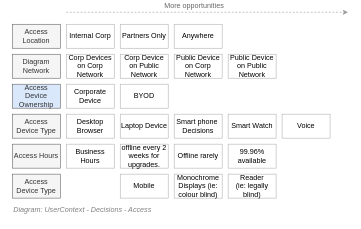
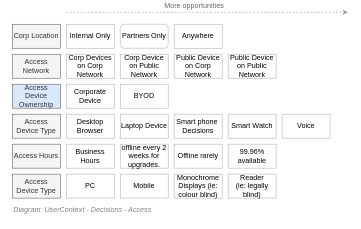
  <mxCell id="0" />
  <mxCell id="1" value="Diagram" style="" parent="0" />
- <mxCell id="2" value="Internal Corp" style="rounded=0;whiteSpace=wrap;html=1;shadow=0;glass=0;comic=0;strokeColor=#B3B3B3;fillColor=none;fontSize=12;align=center;" vertex="1" parent="1"><mxGeometry x="110" y="40" width="80" height="40" as="geometry" /></mxCell>
- <mxCell id="3" value="Partners Only" style="rounded=0;whiteSpace=wrap;html=1;shadow=0;glass=0;comic=0;strokeColor=#B3B3B3;fillColor=none;fontSize=12;align=center;" vertex="1" parent="1"><mxGeometry x="200" y="40" width="80" height="40" as="geometry" /></mxCell>
+ <mxCell id="2" value="Internal Only" style="rounded=0;whiteSpace=wrap;html=1;shadow=0;glass=0;comic=0;strokeColor=#B3B3B3;fillColor=none;fontSize=12;align=center;" vertex="1" parent="1"><mxGeometry x="110" y="40" width="80" height="40" as="geometry" /></mxCell>
+ <mxCell id="3" value="Partners Only" style="whiteSpace=wrap;html=1;shadow=0;glass=0;comic=0;strokeColor=#B3B3B3;fillColor=none;fontSize=12;align=center;rounded=1;" vertex="1" parent="1"><mxGeometry x="200" y="40" width="80" height="40" as="geometry" /></mxCell>
  <mxCell id="4" value="Anywhere" style="rounded=0;whiteSpace=wrap;html=1;shadow=0;glass=0;comic=0;strokeColor=#B3B3B3;fillColor=none;fontSize=12;align=center;" vertex="1" parent="1"><mxGeometry x="290" y="40" width="80" height="40" as="geometry" /></mxCell>
- <mxCell id="5" value="Access Location" style="rounded=0;whiteSpace=wrap;html=1;shadow=0;glass=0;comic=0;strokeColor=#666666;fillColor=#f5f5f5;fontSize=12;align=center;fontColor=#333333;" vertex="1" parent="1"><mxGeometry x="20" y="40" width="80" height="40" as="geometry" /></mxCell>
+ <mxCell id="5" value="Corp Location" style="rounded=0;whiteSpace=wrap;html=1;shadow=0;glass=0;comic=0;strokeColor=#666666;fillColor=#f5f5f5;fontSize=12;align=center;fontColor=#333333;" vertex="1" parent="1"><mxGeometry x="20" y="40" width="80" height="40" as="geometry" /></mxCell>
  <mxCell id="6" value="Corp Devices on Corp Network" style="rounded=0;whiteSpace=wrap;html=1;shadow=0;glass=0;comic=0;strokeColor=#B3B3B3;fillColor=none;fontSize=12;align=center;" vertex="1" parent="1"><mxGeometry x="110" y="90" width="80" height="40" as="geometry" /></mxCell>
  <mxCell id="7" value="Corp Device on Public Network" style="rounded=0;whiteSpace=wrap;html=1;shadow=0;glass=0;comic=0;strokeColor=#B3B3B3;fillColor=none;fontSize=12;align=center;" vertex="1" parent="1"><mxGeometry x="200" y="90" width="80" height="40" as="geometry" /></mxCell>
  <mxCell id="8" value="Public Device&lt;br&gt;on Corp Network" style="rounded=0;whiteSpace=wrap;html=1;shadow=0;glass=0;comic=0;strokeColor=#B3B3B3;fillColor=none;fontSize=12;align=center;" vertex="1" parent="1"><mxGeometry x="290" y="90" width="80" height="40" as="geometry" /></mxCell>
- <mxCell id="9" value="Diagram Network" style="rounded=0;whiteSpace=wrap;html=1;shadow=0;glass=0;comic=0;strokeColor=#666666;fillColor=#f5f5f5;fontSize=12;align=center;fontColor=#333333;" vertex="1" parent="1"><mxGeometry x="20" y="90" width="80" height="40" as="geometry" /></mxCell>
+ <mxCell id="9" value="Access Network" style="rounded=0;whiteSpace=wrap;html=1;shadow=0;glass=0;comic=0;strokeColor=#666666;fillColor=#f5f5f5;fontSize=12;align=center;fontColor=#333333;" vertex="1" parent="1"><mxGeometry x="20" y="90" width="80" height="40" as="geometry" /></mxCell>
  <mxCell id="10" value="Public Device on Public Network" style="rounded=0;whiteSpace=wrap;html=1;shadow=0;glass=0;comic=0;strokeColor=#B3B3B3;fillColor=none;fontSize=12;align=center;" vertex="1" parent="1"><mxGeometry x="380" y="90" width="80" height="40" as="geometry" /></mxCell>
  <mxCell id="11" value="Access Device Ownership" style="rounded=0;whiteSpace=wrap;html=1;shadow=0;glass=0;comic=0;strokeColor=#666666;fillColor=#dae8fc;fontSize=12;align=center;fontColor=#333333;" vertex="1" parent="1"><mxGeometry x="20" y="140" width="80" height="40" as="geometry" /></mxCell>
  <mxCell id="12" value="Corporate Device" style="rounded=0;whiteSpace=wrap;html=1;shadow=0;glass=0;comic=0;strokeColor=#B3B3B3;fillColor=none;fontSize=12;align=center;" vertex="1" parent="1"><mxGeometry x="110" y="140" width="80" height="40" as="geometry" /></mxCell>
  <mxCell id="13" value="BYOD" style="rounded=0;whiteSpace=wrap;html=1;shadow=0;glass=0;comic=0;strokeColor=#B3B3B3;fillColor=none;fontSize=12;align=center;" vertex="1" parent="1"><mxGeometry x="200" y="140" width="80" height="40" as="geometry" /></mxCell>
  <mxCell id="14" value="Access Device Type" style="rounded=0;whiteSpace=wrap;html=1;shadow=0;glass=0;comic=0;strokeColor=#666666;fillColor=#f5f5f5;fontSize=12;align=center;fontColor=#333333;" vertex="1" parent="1"><mxGeometry x="20" y="190" width="80" height="40" as="geometry" /></mxCell>
  <mxCell id="15" value="Desktop Browser" style="rounded=0;whiteSpace=wrap;html=1;shadow=0;glass=0;comic=0;strokeColor=#B3B3B3;fillColor=none;fontSize=12;align=center;" vertex="1" parent="1"><mxGeometry x="110" y="190" width="80" height="40" as="geometry" /></mxCell>
  <mxCell id="16" value="Smart phone&amp;nbsp;&lt;br&gt;Decisions" style="rounded=0;whiteSpace=wrap;html=1;shadow=0;glass=0;comic=0;strokeColor=#B3B3B3;fillColor=none;fontSize=12;align=center;" vertex="1" parent="1"><mxGeometry x="290" y="190" width="80" height="40" as="geometry" /></mxCell>
  <mxCell id="17" value="Laptop Device" style="rounded=0;whiteSpace=wrap;html=1;shadow=0;glass=0;comic=0;strokeColor=#B3B3B3;fillColor=none;fontSize=12;align=center;" vertex="1" parent="1"><mxGeometry x="200" y="190" width="80" height="40" as="geometry" /></mxCell>
  <mxCell id="18" value="Smart Watch" style="rounded=0;whiteSpace=wrap;html=1;shadow=0;glass=0;comic=0;strokeColor=#B3B3B3;fillColor=none;fontSize=12;align=center;" vertex="1" parent="1"><mxGeometry x="380" y="190" width="80" height="40" as="geometry" /></mxCell>
  <mxCell id="19" value="Voice" style="rounded=0;whiteSpace=wrap;html=1;shadow=0;glass=0;comic=0;strokeColor=#B3B3B3;fillColor=none;fontSize=12;align=center;" vertex="1" parent="1"><mxGeometry x="470" y="190" width="80" height="40" as="geometry" /></mxCell>
  <mxCell id="20" value="Access Hours" style="rounded=0;whiteSpace=wrap;html=1;shadow=0;glass=0;comic=0;strokeColor=#666666;fillColor=#f5f5f5;fontSize=12;align=center;fontColor=#333333;" vertex="1" parent="1"><mxGeometry x="20" y="240" width="80" height="40" as="geometry" /></mxCell>
  <mxCell id="21" value="Business Hours" style="rounded=0;whiteSpace=wrap;html=1;shadow=0;glass=0;comic=0;strokeColor=#B3B3B3;fillColor=none;fontSize=12;align=center;" vertex="1" parent="1"><mxGeometry x="110" y="240" width="80" height="40" as="geometry" /></mxCell>
  <mxCell id="22" value="offline every 2 weeks for upgrades." style="rounded=0;whiteSpace=wrap;html=1;shadow=0;glass=0;comic=0;strokeColor=#B3B3B3;fillColor=none;fontSize=12;align=center;" vertex="1" parent="1"><mxGeometry x="200" y="240" width="80" height="40" as="geometry" /></mxCell>
  <mxCell id="23" value="Offline rarely" style="rounded=0;whiteSpace=wrap;html=1;shadow=0;glass=0;comic=0;strokeColor=#B3B3B3;fillColor=none;fontSize=12;align=center;" vertex="1" parent="1"><mxGeometry x="290" y="240" width="80" height="40" as="geometry" /></mxCell>
  <mxCell id="24" value="99.96% available" style="rounded=0;whiteSpace=wrap;html=1;shadow=0;glass=0;comic=0;strokeColor=#B3B3B3;fillColor=none;fontSize=12;align=center;" vertex="1" parent="1"><mxGeometry x="380" y="240" width="80" height="40" as="geometry" /></mxCell>
  <mxCell id="25" value="More opportunities" style="endArrow=classic;html=1;dashed=1;labelBackgroundColor=none;strokeColor=#999999;fontFamily=Helvetica;fontSize=12;fontColor=#666666;" edge="1" parent="1"><mxGeometry x="-0.095" y="10" width="50" height="50" relative="1" as="geometry"><mxPoint x="110" y="20" as="sourcePoint" /><mxPoint x="580" y="20" as="targetPoint" /><mxPoint as="offset" /></mxGeometry></mxCell>
  <mxCell id="26" value="Access Device Type" style="rounded=0;whiteSpace=wrap;html=1;shadow=0;glass=0;comic=0;strokeColor=#666666;fillColor=#f5f5f5;fontSize=12;align=center;fontColor=#333333;" vertex="1" parent="1"><mxGeometry x="20" y="290" width="80" height="40" as="geometry" /></mxCell>
+ <mxCell id="27" value="PC" style="rounded=0;whiteSpace=wrap;html=1;shadow=0;glass=0;comic=0;strokeColor=#B3B3B3;fillColor=none;fontSize=12;align=center;" vertex="1" parent="1"><mxGeometry x="110" y="290" width="80" height="40" as="geometry" /></mxCell>
  <mxCell id="28" value="Monochrome Displays (ie: colour blind)" style="rounded=0;whiteSpace=wrap;html=1;shadow=0;glass=0;comic=0;strokeColor=#B3B3B3;fillColor=none;fontSize=12;align=center;" vertex="1" parent="1"><mxGeometry x="290" y="290" width="80" height="40" as="geometry" /></mxCell>
  <mxCell id="29" value="Mobile" style="rounded=0;whiteSpace=wrap;html=1;shadow=0;glass=0;comic=0;strokeColor=#B3B3B3;fillColor=none;fontSize=12;align=center;" vertex="1" parent="1"><mxGeometry x="200" y="290" width="80" height="40" as="geometry" /></mxCell>
  <mxCell id="30" value="Reader&lt;br&gt;(ie: legally blind)" style="rounded=0;whiteSpace=wrap;html=1;shadow=0;glass=0;comic=0;strokeColor=#B3B3B3;fillColor=none;fontSize=12;align=center;" vertex="1" parent="1"><mxGeometry x="380" y="290" width="80" height="40" as="geometry" /></mxCell>
  <mxCell id="31" value="Title/Diagram" parent="0" />
  <mxCell id="32" value="&lt;font style=&quot;font-size: 12px ; font-weight: normal&quot;&gt;&lt;i&gt;Diagram: UserContext - Decisions - Access&lt;/i&gt;&lt;/font&gt;" style="text;strokeColor=none;fillColor=none;html=1;fontSize=10;fontStyle=1;verticalAlign=middle;align=left;shadow=0;glass=0;comic=0;opacity=30;fontColor=#808080;" vertex="1" parent="31"><mxGeometry x="20" y="340" width="520" height="20" as="geometry" /></mxCell>
